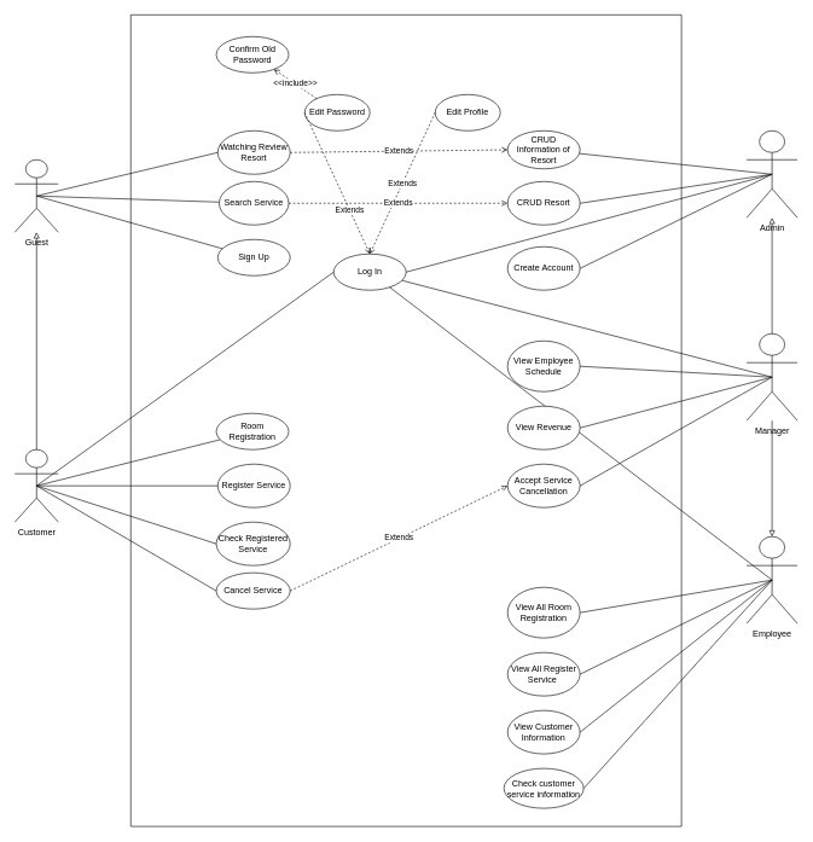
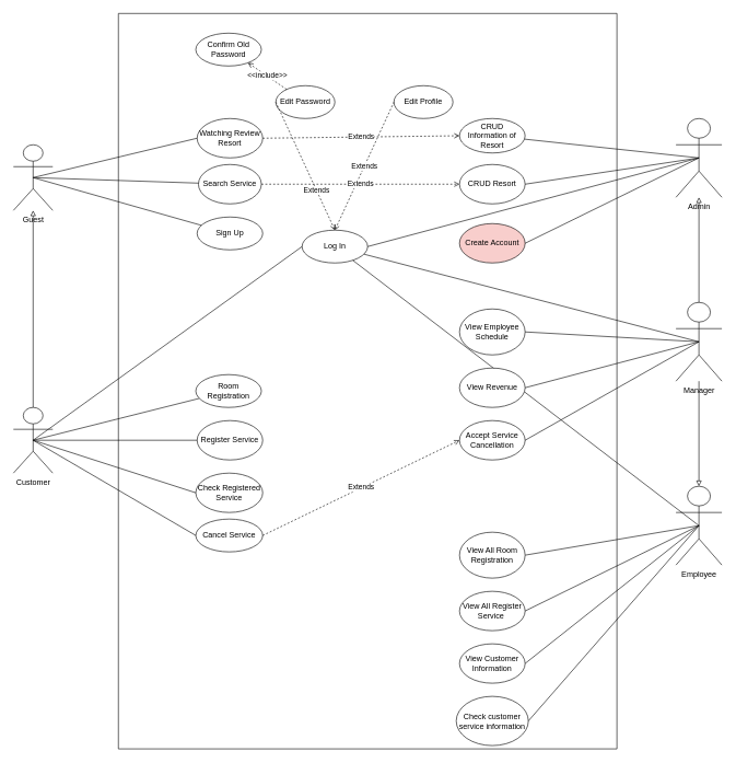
  <mxCell id="0" />
  <mxCell id="1" parent="0" />
  <mxCell id="2" value="Guest" style="shape=umlActor;verticalLabelPosition=bottom;verticalAlign=top;html=1;outlineConnect=0;" parent="1" vertex="1"><mxGeometry x="20" y="220" width="60" height="100" as="geometry" /></mxCell>
  <mxCell id="3" value="Watching Review Resort" style="ellipse;whiteSpace=wrap;html=1;" parent="1" vertex="1"><mxGeometry x="300" width="100" height="60" as="geometry" y="180" /></mxCell>
  <mxCell id="4" value="Sign Up" style="ellipse;whiteSpace=wrap;html=1;" parent="1" vertex="1"><mxGeometry x="300" y="330" width="100" height="50" as="geometry" /></mxCell>
  <mxCell id="5" value="Log In" style="ellipse;whiteSpace=wrap;html=1;" parent="1" vertex="1"><mxGeometry x="460" y="350" width="100" height="50" as="geometry" /></mxCell>
  <mxCell id="6" value="Room Registration" style="ellipse;whiteSpace=wrap;html=1;" parent="1" vertex="1"><mxGeometry x="298" y="570" width="100" height="50" as="geometry" /></mxCell>
  <mxCell id="7" value="Register Service" style="ellipse;whiteSpace=wrap;html=1;" parent="1" vertex="1"><mxGeometry x="300" y="640" width="100" height="60" as="geometry" /></mxCell>
  <mxCell id="8" style="edgeStyle=orthogonalEdgeStyle;rounded=0;orthogonalLoop=1;jettySize=auto;html=1;endArrow=block;endFill=0;strokeWidth=1;startSize=6;" parent="1" source="10" target="2" edge="1"><mxGeometry relative="1" as="geometry" /></mxCell>
  <mxCell id="9" style="rounded=0;orthogonalLoop=1;jettySize=auto;html=1;exitX=0.5;exitY=0.5;exitDx=0;exitDy=0;exitPerimeter=0;endArrow=none;endFill=0;" parent="1" source="10" target="6" edge="1"><mxGeometry relative="1" as="geometry" /></mxCell>
  <mxCell id="10" value="Customer" style="shape=umlActor;verticalLabelPosition=bottom;verticalAlign=top;html=1;outlineConnect=0;" parent="1" vertex="1"><mxGeometry x="20" y="620" width="60" height="100" as="geometry" /></mxCell>
  <mxCell id="11" value="" style="endArrow=none;html=1;rounded=0;exitX=0.5;exitY=0.5;exitDx=0;exitDy=0;exitPerimeter=0;entryX=0;entryY=0.5;entryDx=0;entryDy=0;" parent="1" source="10" target="5" edge="1"><mxGeometry width="50" height="50" relative="1" as="geometry"><mxPoint x="450" y="590" as="sourcePoint" /><mxPoint x="500" y="540" as="targetPoint" /></mxGeometry></mxCell>
  <mxCell id="12" value="" style="endArrow=none;html=1;rounded=0;entryX=0;entryY=0.5;entryDx=0;entryDy=0;exitX=0.5;exitY=0.5;exitDx=0;exitDy=0;exitPerimeter=0;" parent="1" source="2" target="3" edge="1"><mxGeometry width="50" height="50" relative="1" as="geometry"><mxPoint x="450" y="590" as="sourcePoint" /><mxPoint x="500" y="540" as="targetPoint" /></mxGeometry></mxCell>
  <mxCell id="13" value="" style="endArrow=none;html=1;rounded=0;exitX=0.5;exitY=0.5;exitDx=0;exitDy=0;exitPerimeter=0;" parent="1" source="2" target="4" edge="1"><mxGeometry width="50" height="50" relative="1" as="geometry"><mxPoint x="210" y="450" as="sourcePoint" /><mxPoint x="260" y="400" as="targetPoint" /></mxGeometry></mxCell>
  <mxCell id="14" value="" style="endArrow=none;html=1;rounded=0;exitX=0.5;exitY=0.5;exitDx=0;exitDy=0;exitPerimeter=0;entryX=0;entryY=0.5;entryDx=0;entryDy=0;" parent="1" source="10" target="7" edge="1"><mxGeometry width="50" height="50" relative="1" as="geometry"><mxPoint x="450" y="590" as="sourcePoint" /><mxPoint x="500" y="540" as="targetPoint" /></mxGeometry></mxCell>
  <mxCell id="15" value="Admin" style="shape=umlActor;verticalLabelPosition=bottom;verticalAlign=top;html=1;outlineConnect=0;" parent="1" vertex="1"><mxGeometry x="1030" width="70" height="120" as="geometry" y="180" /></mxCell>
  <mxCell id="16" value="Employee" style="shape=umlActor;verticalLabelPosition=bottom;verticalAlign=top;html=1;outlineConnect=0;" parent="1" vertex="1"><mxGeometry x="1030" y="740" width="70" height="120" as="geometry" /></mxCell>
  <mxCell id="17" value="Manager" style="shape=umlActor;verticalLabelPosition=bottom;verticalAlign=top;html=1;outlineConnect=0;" parent="1" vertex="1"><mxGeometry x="1030" y="460" width="70" height="120" as="geometry" /></mxCell>
  <mxCell id="18" value="Check Registered Service" style="ellipse;whiteSpace=wrap;html=1;" parent="1" vertex="1"><mxGeometry x="298" y="720" width="102" height="60" as="geometry" /></mxCell>
  <mxCell id="19" value="" style="endArrow=none;html=1;rounded=0;exitX=0.5;exitY=0.5;exitDx=0;exitDy=0;exitPerimeter=0;entryX=0;entryY=0.5;entryDx=0;entryDy=0;endFill=0;" parent="1" source="10" target="18" edge="1"><mxGeometry width="50" height="50" relative="1" as="geometry"><mxPoint x="470" y="530" as="sourcePoint" /><mxPoint x="520" y="480" as="targetPoint" /></mxGeometry></mxCell>
  <mxCell id="20" value="Edit Profile" style="ellipse;whiteSpace=wrap;html=1;" parent="1" vertex="1"><mxGeometry x="600" y="130" width="90" height="50" as="geometry" /></mxCell>
  <mxCell id="21" value="Edit Password" style="ellipse;whiteSpace=wrap;html=1;" parent="1" vertex="1"><mxGeometry x="420" y="130" width="90" height="50" as="geometry" /></mxCell>
  <mxCell id="22" value="Search Service" style="ellipse;whiteSpace=wrap;html=1;" parent="1" vertex="1"><mxGeometry x="302" y="250" width="96" height="60" as="geometry" /></mxCell>
  <mxCell id="23" value="" style="endArrow=none;html=1;rounded=0;exitX=0.5;exitY=0.5;exitDx=0;exitDy=0;exitPerimeter=0;" parent="1" source="2" target="22" edge="1"><mxGeometry width="50" height="50" relative="1" as="geometry"><mxPoint x="170" y="300" as="sourcePoint" /><mxPoint x="220" y="250" as="targetPoint" /></mxGeometry></mxCell>
  <mxCell id="24" value="" style="endArrow=none;html=1;rounded=0;entryX=0.5;entryY=0.5;entryDx=0;entryDy=0;entryPerimeter=0;" parent="1" source="5" target="16" edge="1"><mxGeometry width="50" height="50" relative="1" as="geometry"><mxPoint x="500" y="440" as="sourcePoint" /><mxPoint x="550" y="390" as="targetPoint" /></mxGeometry></mxCell>
  <mxCell id="25" value="" style="endArrow=none;html=1;rounded=0;exitX=0.5;exitY=0;exitDx=0;exitDy=0;entryX=0;entryY=0.5;entryDx=0;entryDy=0;startArrow=open;startFill=0;dashed=1;" parent="1" source="5" target="21" edge="1"><mxGeometry width="50" height="50" relative="1" as="geometry"><mxPoint x="400" y="350" as="sourcePoint" /><mxPoint x="450" y="300" as="targetPoint" /><Array as="points" /></mxGeometry></mxCell>
  <mxCell id="26" value="Extends" style="edgeLabel;html=1;align=center;verticalAlign=middle;resizable=0;points=[];" parent="25" vertex="1" connectable="0"><mxGeometry x="-0.379" relative="1" as="geometry"><mxPoint as="offset" /></mxGeometry></mxCell>
  <mxCell id="27" value="Extends" style="endArrow=none;html=1;rounded=0;entryX=0;entryY=0.5;entryDx=0;entryDy=0;dashed=1;startArrow=open;startFill=0;exitX=0.5;exitY=0;exitDx=0;exitDy=0;" parent="1" source="5" target="20" edge="1"><mxGeometry width="50" height="50" relative="1" as="geometry"><mxPoint x="400" y="420" as="sourcePoint" /><mxPoint x="500" y="430" as="targetPoint" /></mxGeometry></mxCell>
  <mxCell id="28" value="Confirm Old Password" style="ellipse;whiteSpace=wrap;html=1;" parent="1" vertex="1"><mxGeometry x="298" y="50" width="100" height="50" as="geometry" /></mxCell>
  <mxCell id="29" value="&amp;lt;&amp;lt;include&amp;gt;&amp;gt;" style="endArrow=open;html=1;rounded=0;endFill=0;dashed=1;" parent="1" source="21" target="28" edge="1"><mxGeometry width="50" height="50" relative="1" as="geometry"><mxPoint x="430" y="240" as="sourcePoint" /><mxPoint x="480" y="190" as="targetPoint" /></mxGeometry></mxCell>
  <mxCell id="30" value="" style="endArrow=none;html=1;rounded=0;exitX=1;exitY=0.5;exitDx=0;exitDy=0;entryX=0.5;entryY=0.5;entryDx=0;entryDy=0;entryPerimeter=0;" parent="1" source="5" target="15" edge="1"><mxGeometry width="50" height="50" relative="1" as="geometry"><mxPoint x="630" y="390" as="sourcePoint" /><mxPoint x="680" y="340" as="targetPoint" /></mxGeometry></mxCell>
  <mxCell id="31" value="View Revenue" style="ellipse;whiteSpace=wrap;html=1;" parent="1" vertex="1"><mxGeometry x="700" y="560" width="100" height="60" as="geometry" /></mxCell>
  <mxCell id="32" value="View Employee Schedule" style="ellipse;whiteSpace=wrap;html=1;" parent="1" vertex="1"><mxGeometry x="700" y="470" width="100" height="70" as="geometry" /></mxCell>
  <mxCell id="33" value="" style="endArrow=none;html=1;rounded=0;exitX=1;exitY=0.5;exitDx=0;exitDy=0;entryX=0.5;entryY=0.5;entryDx=0;entryDy=0;entryPerimeter=0;" parent="1" source="31" target="17" edge="1"><mxGeometry width="50" height="50" relative="1" as="geometry"><mxPoint x="550" y="770" as="sourcePoint" /><mxPoint x="600" y="720" as="targetPoint" /></mxGeometry></mxCell>
  <mxCell id="34" value="" style="endArrow=none;html=1;rounded=0;exitX=1;exitY=0.5;exitDx=0;exitDy=0;entryX=0.5;entryY=0.5;entryDx=0;entryDy=0;entryPerimeter=0;" parent="1" source="32" target="17" edge="1"><mxGeometry width="50" height="50" relative="1" as="geometry"><mxPoint x="510" y="780" as="sourcePoint" /><mxPoint x="560" y="730" as="targetPoint" /></mxGeometry></mxCell>
  <mxCell id="35" value="CRUD Information of Resort" style="ellipse;whiteSpace=wrap;html=1;" parent="1" vertex="1"><mxGeometry x="700" width="100" height="52.5" as="geometry" y="180" /></mxCell>
  <mxCell id="36" value="" style="endArrow=none;html=1;rounded=0;entryX=0.5;entryY=0.5;entryDx=0;entryDy=0;entryPerimeter=0;" parent="1" source="35" target="15" edge="1"><mxGeometry width="50" height="50" relative="1" as="geometry"><mxPoint x="800" y="190" as="sourcePoint" /><mxPoint x="850" y="140" as="targetPoint" /></mxGeometry></mxCell>
  <mxCell id="37" value="Extends" style="endArrow=open;html=1;rounded=0;entryX=0;entryY=0.5;entryDx=0;entryDy=0;exitX=1;exitY=0.5;exitDx=0;exitDy=0;dashed=1;endFill=0;" parent="1" source="3" target="35" edge="1"><mxGeometry width="50" height="50" relative="1" as="geometry"><mxPoint x="730" y="220" as="sourcePoint" /><mxPoint x="780" y="170" as="targetPoint" /></mxGeometry></mxCell>
  <mxCell id="38" value="CRUD Resort" style="ellipse;whiteSpace=wrap;html=1;" parent="1" vertex="1"><mxGeometry x="700" y="250" width="100" height="60" as="geometry" /></mxCell>
  <mxCell id="39" value="" style="endArrow=none;html=1;rounded=0;entryX=0.5;entryY=0.5;entryDx=0;entryDy=0;entryPerimeter=0;exitX=1;exitY=0.5;exitDx=0;exitDy=0;" parent="1" source="38" target="15" edge="1"><mxGeometry width="50" height="50" relative="1" as="geometry"><mxPoint x="770" y="360" as="sourcePoint" /><mxPoint x="820" y="310" as="targetPoint" /></mxGeometry></mxCell>
  <mxCell id="40" value="Extends" style="endArrow=open;html=1;rounded=0;exitX=1;exitY=0.5;exitDx=0;exitDy=0;dashed=1;endFill=0;entryX=0;entryY=0.5;entryDx=0;entryDy=0;" parent="1" source="22" target="38" edge="1"><mxGeometry width="50" height="50" relative="1" as="geometry"><mxPoint x="410" y="220" as="sourcePoint" /><mxPoint x="700" y="190" as="targetPoint" /></mxGeometry></mxCell>
- <mxCell id="41" value="Create Account" style="ellipse;whiteSpace=wrap;html=1;" parent="1" vertex="1"><mxGeometry x="700" y="340" width="100" height="60" as="geometry" /></mxCell>
+ <mxCell id="41" value="Create Account" style="ellipse;whiteSpace=wrap;html=1;fillColor=#f8cecc;" parent="1" vertex="1"><mxGeometry x="700" y="340" width="100" height="60" as="geometry" /></mxCell>
  <mxCell id="42" value="" style="endArrow=none;html=1;rounded=0;entryX=0.5;entryY=0.5;entryDx=0;entryDy=0;entryPerimeter=0;exitX=1;exitY=0.5;exitDx=0;exitDy=0;" parent="1" source="41" target="15" edge="1"><mxGeometry width="50" height="50" relative="1" as="geometry"><mxPoint x="880" y="400" as="sourcePoint" /><mxPoint x="930" y="350" as="targetPoint" /></mxGeometry></mxCell>
  <mxCell id="43" value="View All Register Service&amp;nbsp;" style="ellipse;whiteSpace=wrap;html=1;" parent="1" vertex="1"><mxGeometry x="700" y="900" width="100" height="60" as="geometry" /></mxCell>
  <mxCell id="44" value="" style="endArrow=none;html=1;rounded=0;entryX=0.5;entryY=0.5;entryDx=0;entryDy=0;entryPerimeter=0;exitX=1;exitY=0.5;exitDx=0;exitDy=0;" parent="1" source="59" target="16" edge="1"><mxGeometry width="50" height="50" relative="1" as="geometry"><mxPoint x="620" y="620" as="sourcePoint" /><mxPoint x="670" y="570" as="targetPoint" /></mxGeometry></mxCell>
  <mxCell id="45" value="" style="endArrow=none;html=1;rounded=0;entryX=0.5;entryY=0.5;entryDx=0;entryDy=0;entryPerimeter=0;exitX=1;exitY=0.5;exitDx=0;exitDy=0;" parent="1" source="43" target="16" edge="1"><mxGeometry width="50" height="50" relative="1" as="geometry"><mxPoint x="540" y="610" as="sourcePoint" /><mxPoint x="590" y="560" as="targetPoint" /></mxGeometry></mxCell>
  <mxCell id="46" value="" style="endArrow=none;html=1;rounded=0;entryX=0.5;entryY=0.5;entryDx=0;entryDy=0;entryPerimeter=0;exitX=1;exitY=0.5;exitDx=0;exitDy=0;" parent="1" source="48" target="16" edge="1"><mxGeometry width="50" height="50" relative="1" as="geometry"><mxPoint x="520" y="630" as="sourcePoint" /><mxPoint x="570" y="580" as="targetPoint" /></mxGeometry></mxCell>
  <mxCell id="47" value="" style="endArrow=none;html=1;rounded=0;entryX=0.5;entryY=0.5;entryDx=0;entryDy=0;entryPerimeter=0;" parent="1" source="5" target="17" edge="1"><mxGeometry width="50" height="50" relative="1" as="geometry"><mxPoint x="400" y="420" as="sourcePoint" /><mxPoint x="560" y="510" as="targetPoint" /></mxGeometry></mxCell>
  <mxCell id="48" value="View Customer Information" style="ellipse;whiteSpace=wrap;html=1;" parent="1" vertex="1"><mxGeometry x="700" y="980" width="100" height="60" as="geometry" /></mxCell>
- <mxCell id="49" value="Check customer service information" style="ellipse;whiteSpace=wrap;html=1;" parent="1" vertex="1"><mxGeometry x="695" y="1060" width="110" height="55" as="geometry" /></mxCell>
+ <mxCell id="49" value="Check customer service information" style="ellipse;whiteSpace=wrap;html=1;" parent="1" vertex="1"><mxGeometry x="695" y="1060" width="110" height="75" as="geometry" /></mxCell>
  <mxCell id="50" value="" style="endArrow=none;html=1;rounded=0;exitX=1;exitY=0.5;exitDx=0;exitDy=0;entryX=0.5;entryY=0.5;entryDx=0;entryDy=0;entryPerimeter=0;" parent="1" source="49" target="16" edge="1"><mxGeometry width="50" height="50" relative="1" as="geometry"><mxPoint x="950" y="680" as="sourcePoint" /><mxPoint x="1000" y="630" as="targetPoint" /></mxGeometry></mxCell>
  <mxCell id="51" value="" style="endArrow=block;html=1;rounded=0;endFill=0;" parent="1" source="17" target="15" edge="1"><mxGeometry width="50" height="50" relative="1" as="geometry"><mxPoint x="1000" y="430" as="sourcePoint" /><mxPoint x="1050" y="380" as="targetPoint" /></mxGeometry></mxCell>
  <mxCell id="52" value="" style="endArrow=block;html=1;rounded=0;endFill=0;" parent="1" source="17" target="16" edge="1"><mxGeometry width="50" height="50" relative="1" as="geometry"><mxPoint x="1050" y="690" as="sourcePoint" /><mxPoint x="1100" y="640" as="targetPoint" /></mxGeometry></mxCell>
  <mxCell id="53" value="Cancel Service" style="ellipse;whiteSpace=wrap;html=1;" parent="1" vertex="1"><mxGeometry x="298" y="790" width="102" height="50" as="geometry" /></mxCell>
  <mxCell id="54" value="" style="endArrow=none;html=1;rounded=0;exitX=0.5;exitY=0.5;exitDx=0;exitDy=0;exitPerimeter=0;entryX=0;entryY=0.5;entryDx=0;entryDy=0;" parent="1" source="10" target="53" edge="1"><mxGeometry width="50" height="50" relative="1" as="geometry"><mxPoint x="170" y="820" as="sourcePoint" /><mxPoint x="220" y="770" as="targetPoint" /></mxGeometry></mxCell>
  <mxCell id="55" value="Accept Service Cancellation" style="ellipse;whiteSpace=wrap;html=1;" parent="1" vertex="1"><mxGeometry x="700" y="640" width="100" height="60" as="geometry" /></mxCell>
  <mxCell id="56" value="" style="endArrow=none;html=1;rounded=0;entryX=0.5;entryY=0.5;entryDx=0;entryDy=0;entryPerimeter=0;exitX=1;exitY=0.5;exitDx=0;exitDy=0;" parent="1" source="55" target="17" edge="1"><mxGeometry width="50" height="50" relative="1" as="geometry"><mxPoint x="870" y="670" as="sourcePoint" /><mxPoint x="920" y="620" as="targetPoint" /></mxGeometry></mxCell>
  <mxCell id="57" value="Extends" style="endArrow=open;html=1;rounded=0;exitX=1;exitY=0.5;exitDx=0;exitDy=0;entryX=0;entryY=0.5;entryDx=0;entryDy=0;dashed=1;endFill=0;" parent="1" source="53" target="55" edge="1"><mxGeometry width="50" height="50" relative="1" as="geometry"><mxPoint x="600" y="580" as="sourcePoint" /><mxPoint x="650" y="530" as="targetPoint" /></mxGeometry></mxCell>
  <mxCell id="58" value="" style="swimlane;startSize=0;" parent="1" vertex="1"><mxGeometry x="180" y="20" width="760" height="1120" as="geometry" /></mxCell>
  <mxCell id="59" value="View All Room Registration" style="ellipse;whiteSpace=wrap;html=1;" parent="58" vertex="1"><mxGeometry x="520" y="790" width="100" height="70" as="geometry" /></mxCell>
